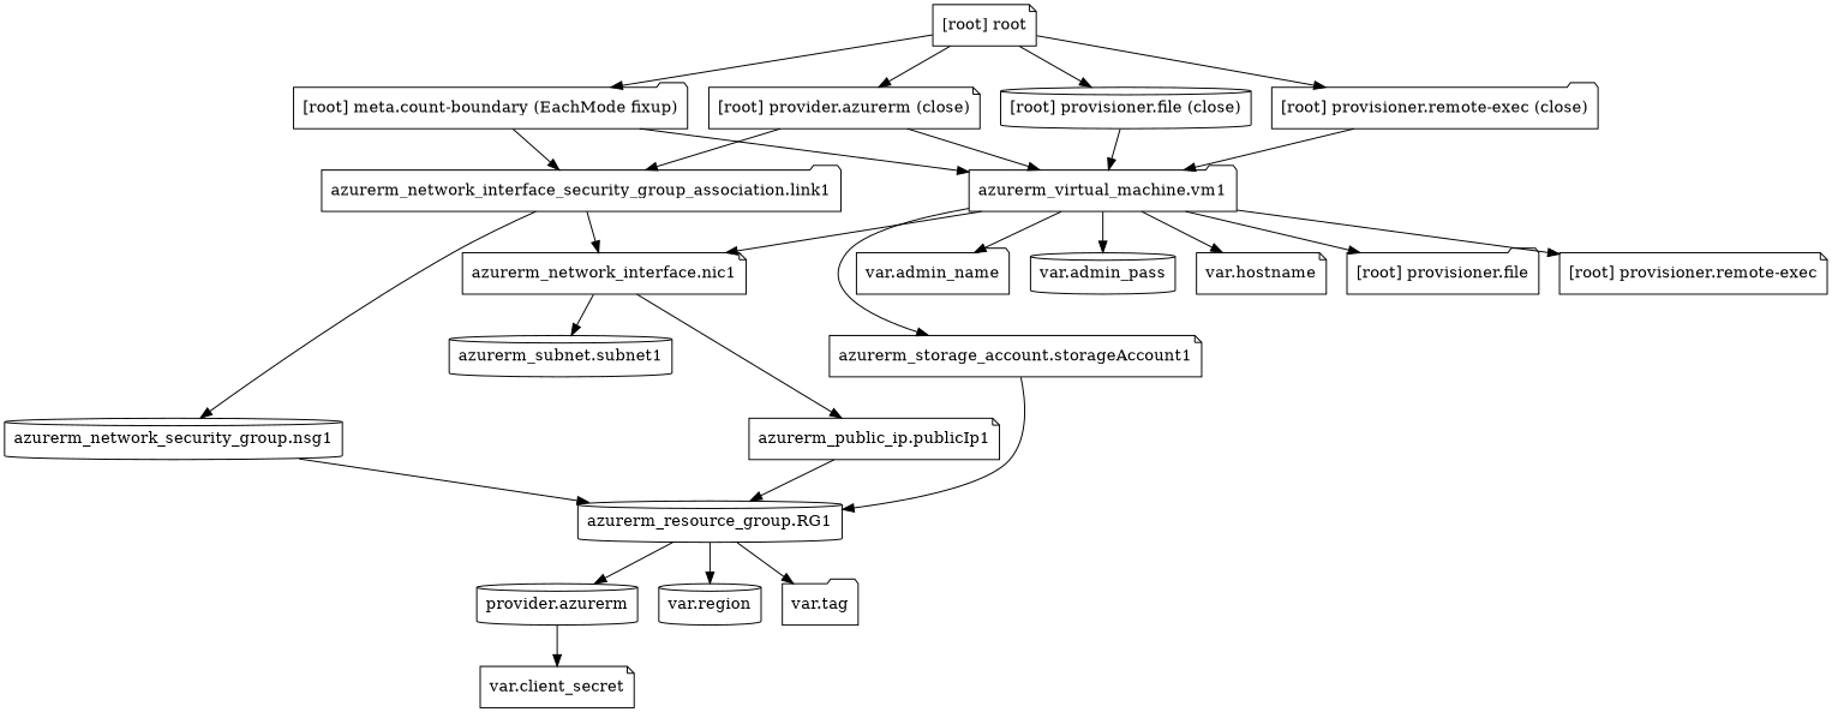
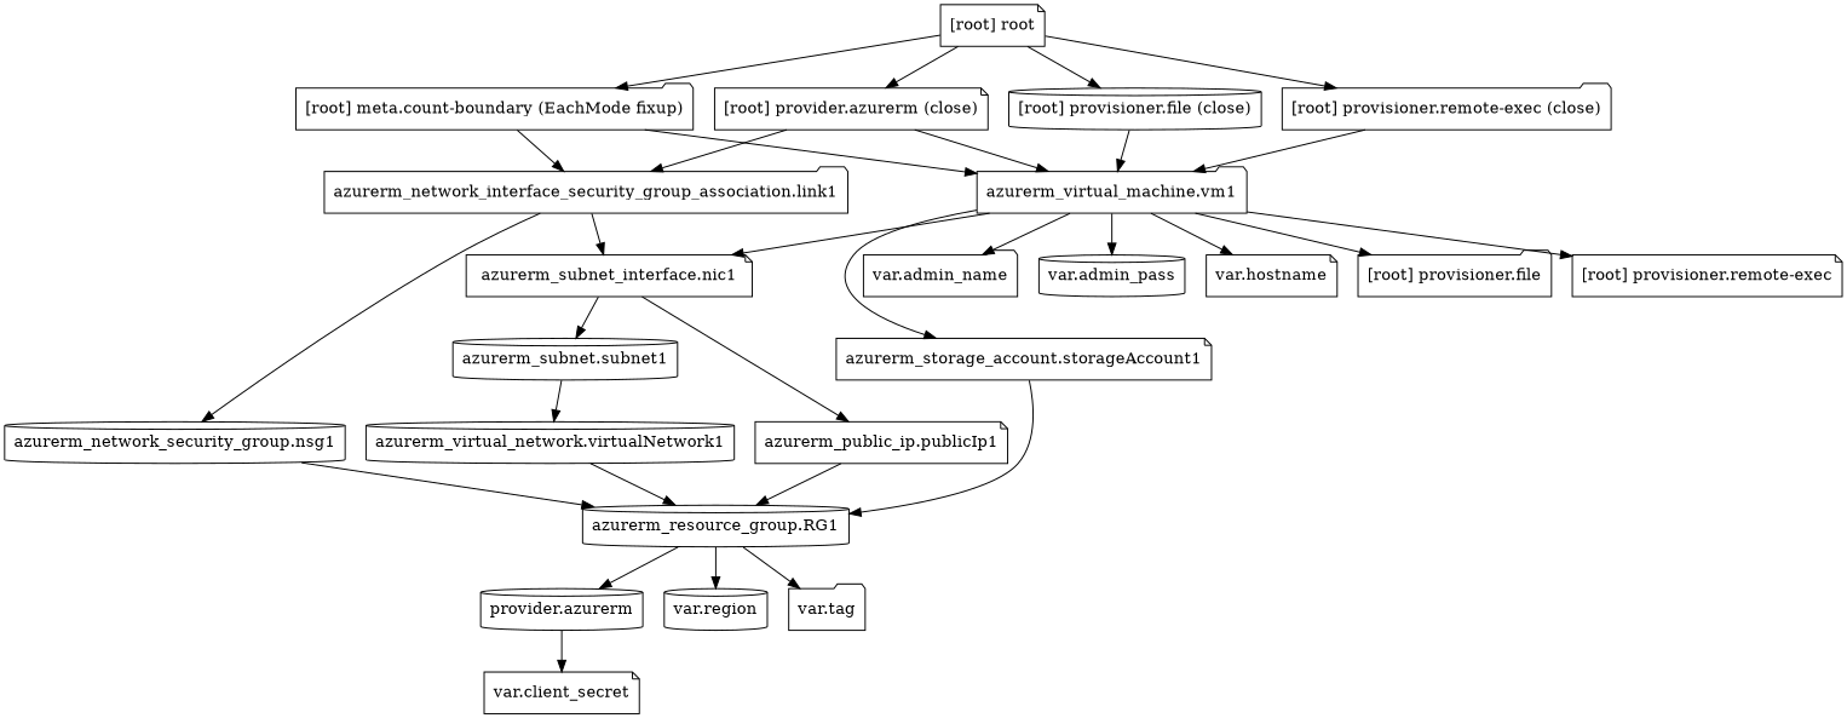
  digraph {
    compound=true
    newrank=true
    node [shape=note]
-   n1 [label="azurerm_network_interface.nic1"]
+   n1 [label="azurerm_subnet_interface.nic1"]
    n2 [label="azurerm_public_ip.publicIp1"]
    n3 [label="azurerm_subnet.subnet1" shape=cylinder]
    n4 [label="azurerm_network_interface_security_group_association.link1" shape=folder]
    n5 [label="azurerm_network_security_group.nsg1" shape=cylinder]
    n6 [label="azurerm_resource_group.RG1" shape=cylinder]
    n7 [label="provider.azurerm" shape=cylinder]
    n8 [label="var.region" shape=cylinder]
    n9 [label="var.tag" shape=folder]
    n10 [label="azurerm_storage_account.storageAccount1"]
+   n11 [label="azurerm_virtual_network.virtualNetwork1" shape=cylinder]
    n12 [label="azurerm_virtual_machine.vm1" shape=folder]
    n13 [label="var.admin_name" shape=folder]
    n14 [label="var.admin_pass" shape=cylinder]
    n15 [label="var.hostname"]
    "[root] provisioner.file" [shape=folder]
    "[root] provisioner.remote-exec"
    n18 [label="var.client_secret"]
    "[root] meta.count-boundary (EachMode fixup)" [shape=folder]
    "[root] provider.azurerm (close)"
    "[root] provisioner.file (close)" [shape=cylinder]
    "[root] provisioner.remote-exec (close)" [shape=folder]
    "[root] root"
    subgraph sub_1 {
      n1
      n2
      n3
      n4
      n5
      n6
      n7
      n8
      n9
      n10
+     n11
      n12
      n13
      n14
      n15
      "[root] provisioner.file"
      "[root] provisioner.remote-exec"
      n18
      "[root] meta.count-boundary (EachMode fixup)"
      "[root] provider.azurerm (close)"
      "[root] provisioner.file (close)"
      "[root] provisioner.remote-exec (close)"
      "[root] root"
    }
    n1 -> n2
    n1 -> n3
    n2 -> n6
+   n3 -> n11
    n4 -> n1
    n4 -> n5
    n5 -> n6
    n6 -> n7
    n6 -> n8
    n6 -> n9
    n7 -> n18
    n10 -> n6
+   n11 -> n6
    n12 -> n1
    n12 -> n10
    n12 -> n13
    n12 -> n14
    n12 -> n15
    n12 -> "[root] provisioner.file"
    n12 -> "[root] provisioner.remote-exec"
    "[root] meta.count-boundary (EachMode fixup)" -> n4
    "[root] meta.count-boundary (EachMode fixup)" -> n12
    "[root] provider.azurerm (close)" -> n4
    "[root] provider.azurerm (close)" -> n12
    "[root] provisioner.file (close)" -> n12
    "[root] provisioner.remote-exec (close)" -> n12
    "[root] root" -> "[root] meta.count-boundary (EachMode fixup)"
    "[root] root" -> "[root] provider.azurerm (close)"
    "[root] root" -> "[root] provisioner.file (close)"
    "[root] root" -> "[root] provisioner.remote-exec (close)"
  }
